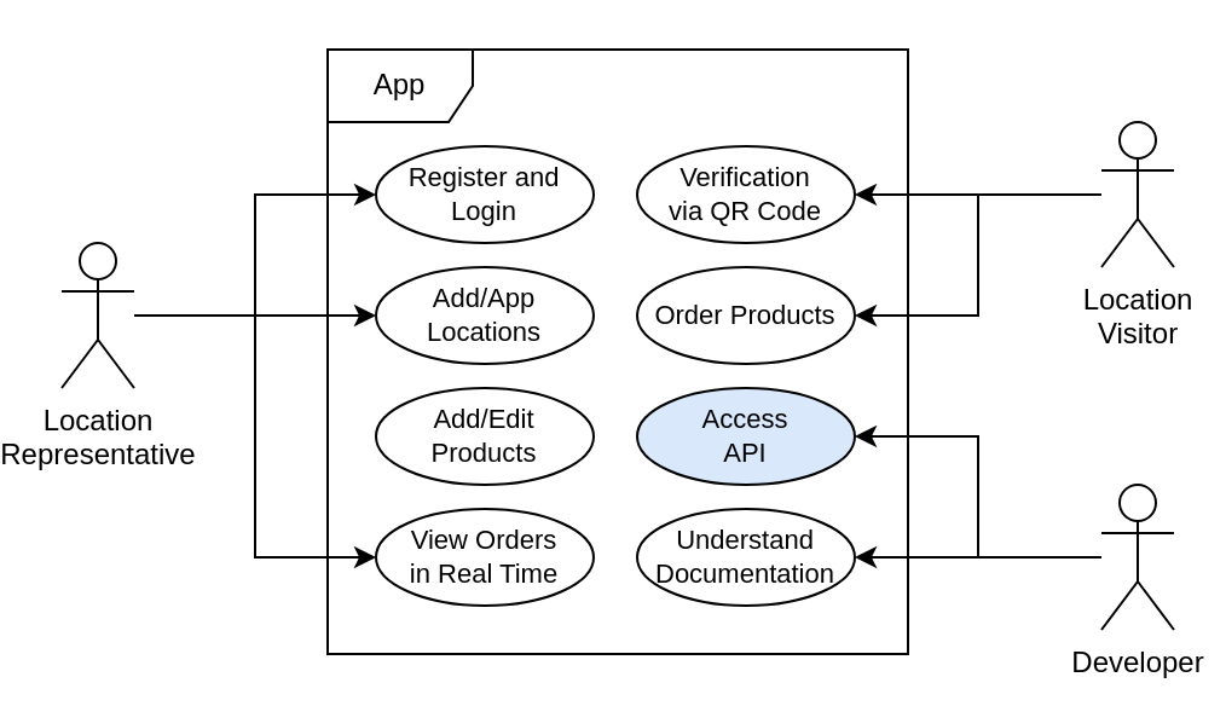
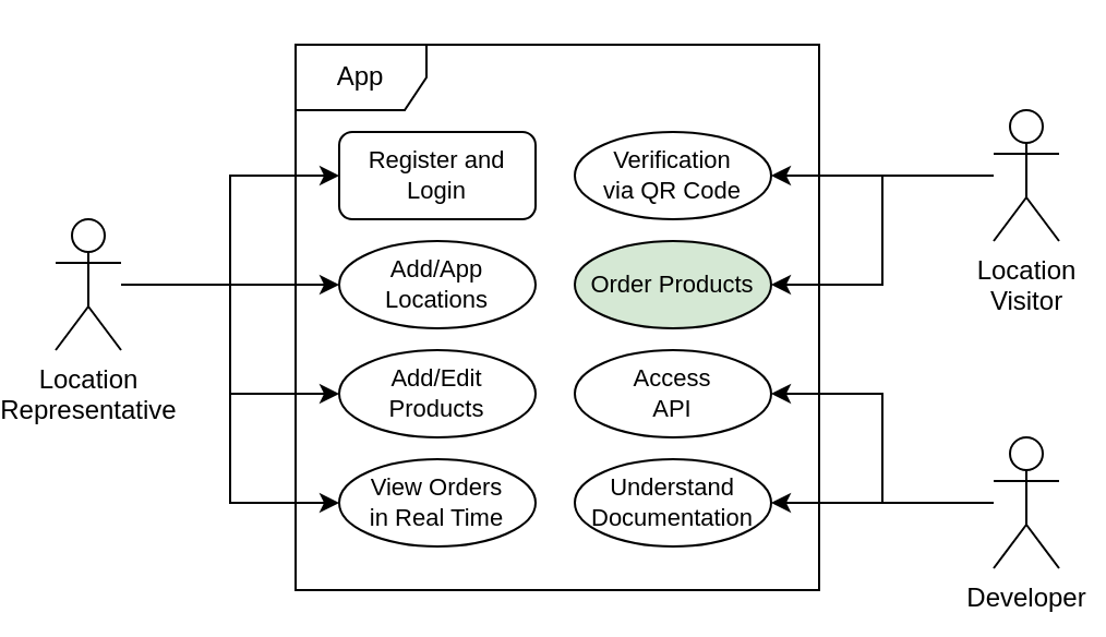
  <mxCell id="0" />
  <mxCell id="1" parent="0" />
  <mxCell id="2" value="App" style="shape=umlFrame;whiteSpace=wrap;html=1;" vertex="1" parent="1"><mxGeometry x="130" y="20" width="240" height="250" as="geometry" /></mxCell>
  <mxCell id="3" style="edgeStyle=orthogonalEdgeStyle;rounded=0;orthogonalLoop=1;jettySize=auto;html=1;entryX=0;entryY=0.5;entryDx=0;entryDy=0;" edge="1" parent="1" source="7" target="14"><mxGeometry relative="1" as="geometry" /></mxCell>
  <mxCell id="4" style="edgeStyle=orthogonalEdgeStyle;rounded=0;orthogonalLoop=1;jettySize=auto;html=1;entryX=0;entryY=0.5;entryDx=0;entryDy=0;" edge="1" parent="1" source="7" target="15"><mxGeometry relative="1" as="geometry" /></mxCell>
+ <mxCell id="5" style="edgeStyle=orthogonalEdgeStyle;rounded=0;orthogonalLoop=1;jettySize=auto;html=1;entryX=0;entryY=0.5;entryDx=0;entryDy=0;" edge="1" parent="1" source="7" target="16"><mxGeometry relative="1" as="geometry" /></mxCell>
  <mxCell id="6" style="edgeStyle=orthogonalEdgeStyle;rounded=0;orthogonalLoop=1;jettySize=auto;html=1;entryX=0;entryY=0.5;entryDx=0;entryDy=0;fontSize=11;" edge="1" parent="1" source="7" target="21"><mxGeometry relative="1" as="geometry" /></mxCell>
  <mxCell id="7" value="Location&lt;br&gt;Representative" style="shape=umlActor;verticalLabelPosition=bottom;labelBackgroundColor=#ffffff;verticalAlign=top;html=1;" vertex="1" parent="1"><mxGeometry x="20" y="100" width="30" height="60" as="geometry" /></mxCell>
  <mxCell id="8" style="edgeStyle=orthogonalEdgeStyle;rounded=0;orthogonalLoop=1;jettySize=auto;html=1;entryX=1;entryY=0.5;entryDx=0;entryDy=0;fontSize=11;" edge="1" parent="1" source="10" target="20"><mxGeometry relative="1" as="geometry" /></mxCell>
  <mxCell id="9" style="edgeStyle=orthogonalEdgeStyle;rounded=0;orthogonalLoop=1;jettySize=auto;html=1;entryX=1;entryY=0.5;entryDx=0;entryDy=0;fontSize=11;" edge="1" parent="1" source="10" target="18"><mxGeometry relative="1" as="geometry" /></mxCell>
  <mxCell id="10" value="Developer" style="shape=umlActor;verticalLabelPosition=bottom;labelBackgroundColor=#ffffff;verticalAlign=top;html=1;" vertex="1" parent="1"><mxGeometry x="450" y="200" width="30" height="60" as="geometry" /></mxCell>
  <mxCell id="11" style="edgeStyle=orthogonalEdgeStyle;rounded=0;orthogonalLoop=1;jettySize=auto;html=1;entryX=1;entryY=0.5;entryDx=0;entryDy=0;" edge="1" parent="1" source="13" target="17"><mxGeometry relative="1" as="geometry" /></mxCell>
  <mxCell id="12" style="edgeStyle=orthogonalEdgeStyle;rounded=0;orthogonalLoop=1;jettySize=auto;html=1;entryX=1;entryY=0.5;entryDx=0;entryDy=0;fontSize=11;" edge="1" parent="1" source="13" target="19"><mxGeometry relative="1" as="geometry" /></mxCell>
  <mxCell id="13" value="Location&lt;br&gt;Visitor" style="shape=umlActor;verticalLabelPosition=bottom;labelBackgroundColor=#ffffff;verticalAlign=top;html=1;" vertex="1" parent="1"><mxGeometry x="450" y="50" width="30" height="60" as="geometry" /></mxCell>
- <mxCell id="14" value="Register and&lt;br style=&quot;font-size: 11px;&quot;&gt;Login" style="ellipse;whiteSpace=wrap;html=1;fontSize=11;" vertex="1" parent="1"><mxGeometry x="150" y="60" width="90" height="40" as="geometry" /></mxCell>
+ <mxCell id="14" value="Register and&lt;br style=&quot;font-size: 11px;&quot;&gt;Login" style="whiteSpace=wrap;html=1;fontSize=11;rounded=1;" vertex="1" parent="1"><mxGeometry x="150" y="60" width="90" height="40" as="geometry" /></mxCell>
  <mxCell id="15" value="Add/App&lt;br style=&quot;font-size: 11px;&quot;&gt;Locations" style="ellipse;whiteSpace=wrap;html=1;fontSize=11;" vertex="1" parent="1"><mxGeometry x="150" y="110" width="90" height="40" as="geometry" /></mxCell>
  <mxCell id="16" value="Add/Edit Products" style="ellipse;whiteSpace=wrap;html=1;fontSize=11;" vertex="1" parent="1"><mxGeometry x="150" y="160" width="90" height="40" as="geometry" /></mxCell>
- <mxCell id="17" value="Order Products" style="ellipse;whiteSpace=wrap;html=1;fontSize=11;" vertex="1" parent="1"><mxGeometry x="258" y="110" width="90" height="40" as="geometry" /></mxCell>
+ <mxCell id="17" value="Order Products" style="ellipse;whiteSpace=wrap;html=1;fontSize=11;fillColor=#d5e8d4;" vertex="1" parent="1"><mxGeometry x="258" y="110" width="90" height="40" as="geometry" /></mxCell>
  <mxCell id="18" value="Understand&lt;br style=&quot;font-size: 11px;&quot;&gt;Documentation" style="ellipse;whiteSpace=wrap;html=1;fontSize=11;" vertex="1" parent="1"><mxGeometry x="258" y="210" width="90" height="40" as="geometry" /></mxCell>
  <mxCell id="19" value="Verification&lt;br&gt;via QR Code" style="ellipse;whiteSpace=wrap;html=1;fontSize=11;" vertex="1" parent="1"><mxGeometry x="258" y="60" width="90" height="40" as="geometry" /></mxCell>
- <mxCell id="20" value="Access&lt;br style=&quot;font-size: 11px;&quot;&gt;API" style="ellipse;whiteSpace=wrap;html=1;fontSize=11;fillColor=#dae8fc;" vertex="1" parent="1"><mxGeometry x="258" y="160" width="90" height="40" as="geometry" /></mxCell>
+ <mxCell id="20" value="Access&lt;br style=&quot;font-size: 11px;&quot;&gt;API" style="ellipse;whiteSpace=wrap;html=1;fontSize=11;" vertex="1" parent="1"><mxGeometry x="258" y="160" width="90" height="40" as="geometry" /></mxCell>
  <mxCell id="21" value="View Orders&lt;br&gt;in Real Time" style="ellipse;whiteSpace=wrap;html=1;fontSize=11;" vertex="1" parent="1"><mxGeometry x="150" y="210" width="90" height="40" as="geometry" /></mxCell>
